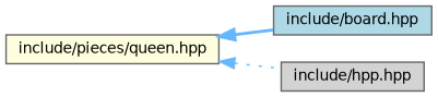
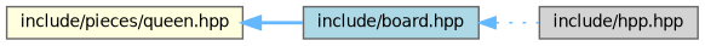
  digraph {
    rankdir=LR
    node [color=grey40 fontname=Helvetica fontsize=10 shape=box style=filled]
    edge [color=steelblue1 dir=back fontname=Helvetica fontsize=10 labelfontname=Helvetica labelfontsize=10]
    n1 [color=gray40 fillcolor=lightyellow fontcolor=black height=0.2 label="include/pieces/queen.hpp" width=0.4]
    n2 [fillcolor=lightblue height=0.2 label="include/board.hpp" width=0.4]
    n3 [fillcolor=lightgrey height=0.2 label="include/hpp.hpp" width=0.4]
    n1 -> n2 [style=bold]
-   n1 -> n3 [style=dotted]
+   n2 -> n3 [style=dotted]
  }
